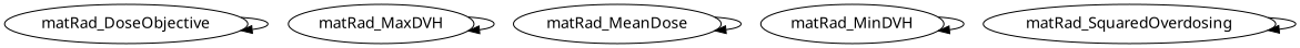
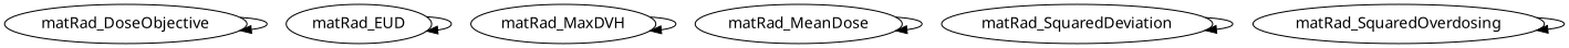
  digraph {
    fontname="Noto Sans"
    node [fontname="Noto Sans"]
    edge [fontname="Noto Sans"]
    matRad_DoseObjective
+   matRad_EUD
    matRad_MaxDVH
    matRad_MeanDose
-   matRad_MinDVH
+   matRad_SquaredDeviation
    matRad_SquaredOverdosing
    matRad_DoseObjective -> matRad_DoseObjective
+   matRad_EUD -> matRad_EUD
    matRad_MaxDVH -> matRad_MaxDVH
    matRad_MeanDose -> matRad_MeanDose
-   matRad_MinDVH -> matRad_MinDVH
+   matRad_SquaredDeviation -> matRad_SquaredDeviation
    matRad_SquaredOverdosing -> matRad_SquaredOverdosing
  }
